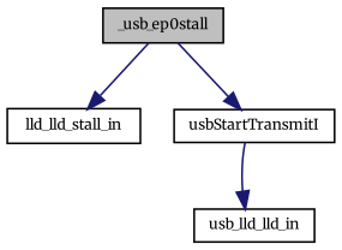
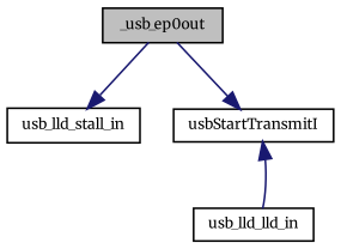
  digraph {
    fontname=Merriweather
    rankdir=TB
    node [color=black fontname=Merriweather fontsize=8 shape=record]
    edge [color=midnightblue fontname=Merriweather fontsize=8 labelfontname=Helvetica labelfontsize=8 style=solid]
-   n1 [fillcolor=grey75 fontcolor=black height=0.2 label=_usb_ep0stall style=filled width=0.4]
-   n2 [height=0.2 label=lld_lld_stall_in width=0.4]
+   n1 [fillcolor=grey75 fontcolor=black height=0.2 label=_usb_ep0out style=filled width=0.4]
+   n2 [height=0.2 label=usb_lld_stall_in width=0.4]
    n3 [height=0.2 label=usbStartTransmitI width=0.4]
    n4 [height=0.2 label=usb_lld_lld_in width=0.4]
    n1 -> n2
    n1 -> n3
-   n3 -> n4
+   n4 -> n3
  }
